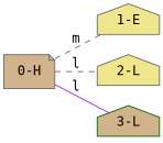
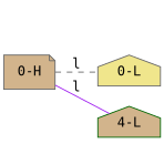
  graph {
    fontname="DejaVu Sans Mono"
    rankdir=LR
    node [color=gray40 fillcolor=tan fontname="DejaVu Sans Mono" shape=house style=filled]
    edge [color=gray40 fontname="DejaVu Sans Mono" style=dashed]
    n1 [label="0-H" shape=note]
-   n2 [fillcolor=khaki label="1-E"]
-   n3 [fillcolor=khaki label="2-L"]
-   n4 [color=darkgreen label="3-L"]
-   n1 -- n2 [label=m]
+   n3 [fillcolor=khaki label="0-L"]
+   n4 [color=darkgreen label="4-L"]
    n1 -- n3 [label=l]
    n1 -- n4 [color=purple label=l style=solid]
  }
